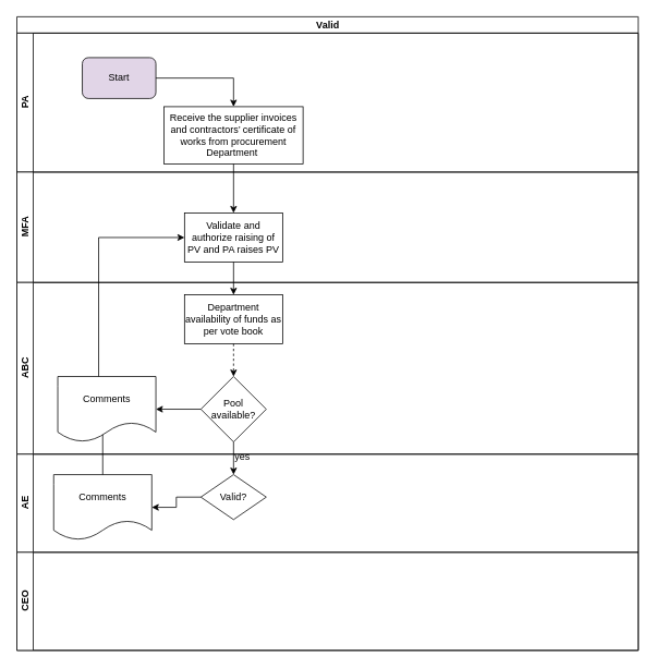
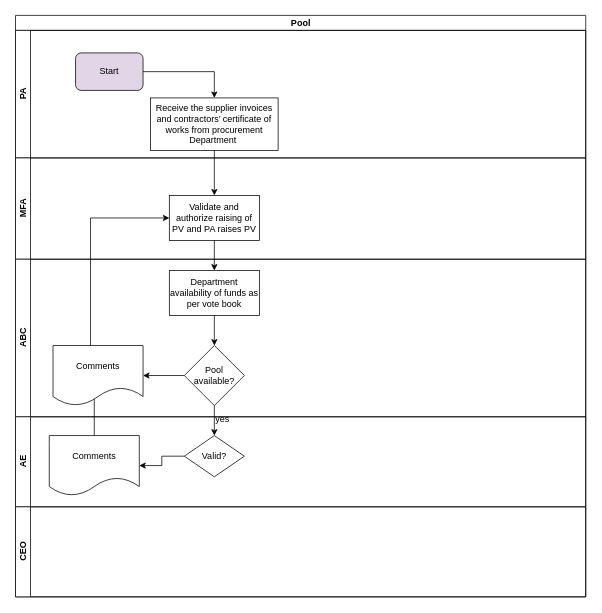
  <mxCell id="0" />
  <mxCell id="1" parent="0" />
- <mxCell id="2" value="Valid" style="swimlane;html=1;childLayout=stackLayout;resizeParent=1;resizeParentMax=0;horizontal=1;startSize=20;horizontalStack=0;" vertex="1" parent="1"><mxGeometry x="20" y="20" width="760" height="775" as="geometry" /></mxCell>
+ <mxCell id="2" value="Pool" style="swimlane;html=1;childLayout=stackLayout;resizeParent=1;resizeParentMax=0;horizontal=1;startSize=20;horizontalStack=0;" vertex="1" parent="1"><mxGeometry x="20" y="20" width="760" height="775" as="geometry" /></mxCell>
  <mxCell id="3" value="PA" style="swimlane;html=1;startSize=20;horizontal=0;" vertex="1" parent="2"><mxGeometry y="20" width="760" height="170" as="geometry" /></mxCell>
  <mxCell id="4" value="Start" style="rounded=1;whiteSpace=wrap;html=1;fillColor=#e1d5e7;" vertex="1" parent="3"><mxGeometry x="80" y="30" width="90" height="50" as="geometry" /></mxCell>
  <mxCell id="5" value="Receive the supplier invoices and contractors’ certificate of works from procurement Department&amp;nbsp; " style="rounded=0;whiteSpace=wrap;html=1;" vertex="1" parent="3"><mxGeometry x="180" y="90" width="170" height="70" as="geometry" /></mxCell>
  <mxCell id="6" value="" style="edgeStyle=orthogonalEdgeStyle;rounded=0;orthogonalLoop=1;jettySize=auto;html=1;" edge="1" parent="3" source="4" target="5"><mxGeometry relative="1" as="geometry"><mxPoint x="235" y="55" as="targetPoint" /></mxGeometry></mxCell>
  <mxCell id="7" value="MFA" style="swimlane;html=1;startSize=20;horizontal=0;" vertex="1" parent="2"><mxGeometry y="190" width="760" height="135" as="geometry" /></mxCell>
  <mxCell id="8" value="Validate and authorize raising of PV and PA raises PV" style="whiteSpace=wrap;html=1;rounded=0;" vertex="1" parent="7"><mxGeometry x="205" y="50" width="120" height="60" as="geometry" /></mxCell>
  <mxCell id="9" value="ABC" style="swimlane;html=1;startSize=20;horizontal=0;" vertex="1" parent="2"><mxGeometry y="325" width="760" height="210" as="geometry" /></mxCell>
  <mxCell id="10" value="Department availability of funds as per vote book" style="whiteSpace=wrap;html=1;rounded=0;" vertex="1" parent="9"><mxGeometry x="205" y="15" width="120" height="60" as="geometry" /></mxCell>
  <mxCell id="11" value="Pool available?" style="rhombus;whiteSpace=wrap;html=1;rounded=0;" vertex="1" parent="9"><mxGeometry x="225" y="115" width="80" height="80" as="geometry" /></mxCell>
- <mxCell id="12" value="" style="edgeStyle=orthogonalEdgeStyle;rounded=0;orthogonalLoop=1;jettySize=auto;html=1;dashed=1;" edge="1" parent="9" source="10" target="11"><mxGeometry relative="1" as="geometry" /></mxCell>
+ <mxCell id="12" value="" style="edgeStyle=orthogonalEdgeStyle;rounded=0;orthogonalLoop=1;jettySize=auto;html=1;" edge="1" parent="9" source="10" target="11"><mxGeometry relative="1" as="geometry" /></mxCell>
  <mxCell id="13" value="Comments" style="shape=document;whiteSpace=wrap;html=1;boundedLbl=1;rounded=0;" vertex="1" parent="9"><mxGeometry x="50" y="115" width="120" height="80" as="geometry" /></mxCell>
  <mxCell id="14" value="" style="edgeStyle=orthogonalEdgeStyle;rounded=0;orthogonalLoop=1;jettySize=auto;html=1;entryX=1;entryY=0.5;entryDx=0;entryDy=0;" edge="1" parent="9" source="11" target="13"><mxGeometry relative="1" as="geometry"><mxPoint x="165" y="155" as="targetPoint" /></mxGeometry></mxCell>
  <mxCell id="15" value="AE" style="swimlane;html=1;startSize=20;horizontal=0;" vertex="1" parent="2"><mxGeometry y="535" width="760" height="120" as="geometry" /></mxCell>
  <mxCell id="16" value="yes" style="text;html=1;strokeColor=none;fillColor=none;align=center;verticalAlign=middle;whiteSpace=wrap;rounded=0;" vertex="1" parent="15"><mxGeometry x="256" y="-7" width="40" height="20" as="geometry" /></mxCell>
  <mxCell id="17" value="Valid?" style="rhombus;whiteSpace=wrap;html=1;rounded=0;" vertex="1" parent="15"><mxGeometry x="225" y="25" width="80" height="55" as="geometry" /></mxCell>
  <mxCell id="18" value="CEO" style="swimlane;html=1;startSize=20;horizontal=0;" vertex="1" parent="2"><mxGeometry y="655" width="760" height="120" as="geometry" /></mxCell>
  <mxCell id="19" value="" style="edgeStyle=orthogonalEdgeStyle;rounded=0;orthogonalLoop=1;jettySize=auto;html=1;" edge="1" parent="2" source="5" target="8"><mxGeometry relative="1" as="geometry" /></mxCell>
  <mxCell id="20" value="" style="edgeStyle=orthogonalEdgeStyle;rounded=0;orthogonalLoop=1;jettySize=auto;html=1;" edge="1" parent="2" source="8" target="10"><mxGeometry relative="1" as="geometry" /></mxCell>
  <mxCell id="21" value="" style="edgeStyle=orthogonalEdgeStyle;rounded=0;orthogonalLoop=1;jettySize=auto;html=1;entryX=0.5;entryY=0;entryDx=0;entryDy=0;" edge="1" parent="2" source="11" target="17"><mxGeometry relative="1" as="geometry"><mxPoint x="265" y="560" as="targetPoint" /></mxGeometry></mxCell>
  <mxCell id="22" value="" style="edgeStyle=orthogonalEdgeStyle;rounded=0;orthogonalLoop=1;jettySize=auto;html=1;entryX=0;entryY=0.5;entryDx=0;entryDy=0;" edge="1" parent="2" source="13" target="8"><mxGeometry relative="1" as="geometry"><mxPoint x="110" y="350" as="targetPoint" /><Array as="points"><mxPoint x="100" y="270" /></Array></mxGeometry></mxCell>
  <mxCell id="23" value="Comments" style="shape=document;whiteSpace=wrap;html=1;boundedLbl=1;rounded=0;" vertex="1" parent="1"><mxGeometry x="65" y="580" width="120" height="80" as="geometry" /></mxCell>
  <mxCell id="24" value="" style="edgeStyle=orthogonalEdgeStyle;rounded=0;orthogonalLoop=1;jettySize=auto;html=1;" edge="1" parent="1" source="17" target="23"><mxGeometry relative="1" as="geometry" /></mxCell>
  <mxCell id="25" value="" style="endArrow=none;html=1;exitX=0.5;exitY=0;exitDx=0;exitDy=0;entryX=0.458;entryY=0.888;entryDx=0;entryDy=0;entryPerimeter=0;" edge="1" parent="1" source="23" target="13"><mxGeometry width="50" height="50" relative="1" as="geometry"><mxPoint x="350" y="580" as="sourcePoint" /><mxPoint x="400" y="530" as="targetPoint" /></mxGeometry></mxCell>
